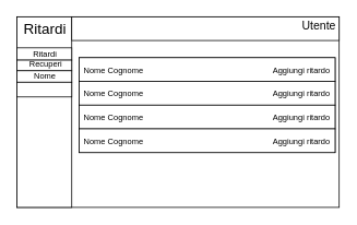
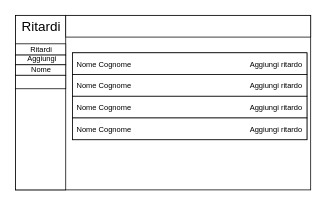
  <mxCell id="0" />
  <mxCell id="1" parent="0" />
  <mxCell id="2" value="" style="rounded=0;whiteSpace=wrap;html=1;fontSize=10;" vertex="1" parent="1"><mxGeometry x="21" y="58" width="66" height="16" as="geometry" /></mxCell>
  <mxCell id="3" value="" style="rounded=0;whiteSpace=wrap;html=1;" vertex="1" parent="1"><mxGeometry x="20" y="20" width="394" height="233" as="geometry" /></mxCell>
  <mxCell id="4" value="" style="rounded=0;whiteSpace=wrap;html=1;fontSize=18;" vertex="1" parent="1"><mxGeometry x="20" y="20" width="67" height="233" as="geometry" /></mxCell>
  <mxCell id="5" value="Ritardi" style="text;html=1;align=center;verticalAlign=middle;resizable=0;points=[];autosize=1;fontSize=18;" vertex="1" parent="1"><mxGeometry x="22.5" y="22" width="62" height="26" as="geometry" /></mxCell>
  <mxCell id="6" value="" style="rounded=0;whiteSpace=wrap;html=1;fontSize=18;" vertex="1" parent="1"><mxGeometry x="87" y="20" width="327" height="29" as="geometry" /></mxCell>
- <mxCell id="7" value="Utente" style="text;html=1;align=center;verticalAlign=middle;resizable=0;points=[];autosize=1;fontSize=14;" vertex="1" parent="1"><mxGeometry x="363" y="20" width="51" height="21" as="geometry" /></mxCell>
  <mxCell id="8" value="" style="rounded=0;whiteSpace=wrap;html=1;fontSize=10;" vertex="1" parent="1"><mxGeometry x="20" y="58" width="67" height="15" as="geometry" /></mxCell>
  <mxCell id="9" value="Ritardi" style="text;html=1;align=center;verticalAlign=middle;resizable=0;points=[];autosize=1;fontSize=10;" vertex="1" parent="1"><mxGeometry x="34.5" y="58" width="39" height="16" as="geometry" /></mxCell>
  <mxCell id="10" value="" style="rounded=0;whiteSpace=wrap;html=1;fontSize=10;" vertex="1" parent="1"><mxGeometry x="20" y="73" width="67" height="13" as="geometry" /></mxCell>
- <mxCell id="11" value="Recuperi" style="text;html=1;align=center;verticalAlign=middle;resizable=0;points=[];autosize=1;fontSize=10;" vertex="1" parent="1"><mxGeometry x="29.5" y="70" width="50" height="16" as="geometry" /></mxCell>
+ <mxCell id="11" value="Aggiungi" style="text;html=1;align=center;verticalAlign=middle;resizable=0;points=[];autosize=1;fontSize=10;" vertex="1" parent="1"><mxGeometry x="29.5" y="70" width="50" height="16" as="geometry" /></mxCell>
  <mxCell id="12" value="" style="rounded=0;whiteSpace=wrap;html=1;fontSize=10;" vertex="1" parent="1"><mxGeometry x="20" y="86" width="67" height="14" as="geometry" /></mxCell>
  <mxCell id="13" value="Nome" style="text;html=1;align=center;verticalAlign=middle;resizable=0;points=[];autosize=1;fontSize=10;" vertex="1" parent="1"><mxGeometry x="36" y="84" width="36" height="16" as="geometry" /></mxCell>
  <mxCell id="14" value="" style="rounded=0;whiteSpace=wrap;html=1;fontSize=10;" vertex="1" parent="1"><mxGeometry x="20" y="100" width="67" height="18" as="geometry" /></mxCell>
  <mxCell id="15" value="" style="rounded=0;whiteSpace=wrap;html=1;fontSize=10;" vertex="1" parent="1"><mxGeometry x="96" y="70" width="313" height="116" as="geometry" /></mxCell>
  <mxCell id="16" value="Nome Cognome&amp;nbsp; &amp;nbsp; &amp;nbsp; &amp;nbsp; &amp;nbsp; &amp;nbsp; &amp;nbsp; &amp;nbsp; &amp;nbsp; &amp;nbsp; &amp;nbsp; &amp;nbsp; &amp;nbsp; &amp;nbsp; &amp;nbsp; &amp;nbsp; &amp;nbsp; &amp;nbsp; &amp;nbsp; &amp;nbsp; &amp;nbsp; &amp;nbsp; &amp;nbsp; &amp;nbsp; &amp;nbsp; &amp;nbsp; &amp;nbsp; &amp;nbsp; &amp;nbsp;Aggiungi ritardo" style="rounded=0;whiteSpace=wrap;html=1;fontSize=10;" vertex="1" parent="1"><mxGeometry x="96" y="70" width="313" height="29" as="geometry" /></mxCell>
  <mxCell id="17" value="Nome Cognome&amp;nbsp; &amp;nbsp; &amp;nbsp; &amp;nbsp; &amp;nbsp; &amp;nbsp; &amp;nbsp; &amp;nbsp; &amp;nbsp; &amp;nbsp; &amp;nbsp; &amp;nbsp; &amp;nbsp; &amp;nbsp; &amp;nbsp; &amp;nbsp; &amp;nbsp; &amp;nbsp; &amp;nbsp; &amp;nbsp; &amp;nbsp; &amp;nbsp; &amp;nbsp; &amp;nbsp; &amp;nbsp; &amp;nbsp; &amp;nbsp; &amp;nbsp; &amp;nbsp;Aggiungi ritardo" style="rounded=0;whiteSpace=wrap;html=1;fontSize=10;" vertex="1" parent="1"><mxGeometry x="96" y="99" width="313" height="29" as="geometry" /></mxCell>
  <mxCell id="18" value="Nome Cognome&amp;nbsp; &amp;nbsp; &amp;nbsp; &amp;nbsp; &amp;nbsp; &amp;nbsp; &amp;nbsp; &amp;nbsp; &amp;nbsp; &amp;nbsp; &amp;nbsp; &amp;nbsp; &amp;nbsp; &amp;nbsp; &amp;nbsp; &amp;nbsp; &amp;nbsp; &amp;nbsp; &amp;nbsp; &amp;nbsp; &amp;nbsp; &amp;nbsp; &amp;nbsp; &amp;nbsp; &amp;nbsp; &amp;nbsp; &amp;nbsp; &amp;nbsp; &amp;nbsp;Aggiungi ritardo" style="rounded=0;whiteSpace=wrap;html=1;fontSize=10;" vertex="1" parent="1"><mxGeometry x="96" y="128" width="313" height="29" as="geometry" /></mxCell>
  <mxCell id="19" value="Nome Cognome&amp;nbsp; &amp;nbsp; &amp;nbsp; &amp;nbsp; &amp;nbsp; &amp;nbsp; &amp;nbsp; &amp;nbsp; &amp;nbsp; &amp;nbsp; &amp;nbsp; &amp;nbsp; &amp;nbsp; &amp;nbsp; &amp;nbsp; &amp;nbsp; &amp;nbsp; &amp;nbsp; &amp;nbsp; &amp;nbsp; &amp;nbsp; &amp;nbsp; &amp;nbsp; &amp;nbsp; &amp;nbsp; &amp;nbsp; &amp;nbsp; &amp;nbsp; &amp;nbsp;Aggiungi ritardo" style="rounded=0;whiteSpace=wrap;html=1;fontSize=10;" vertex="1" parent="1"><mxGeometry x="96" y="157" width="313" height="29" as="geometry" /></mxCell>
